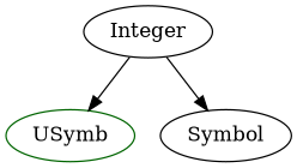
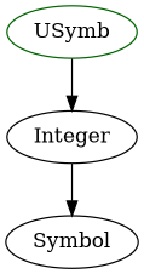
  digraph {
    n1 [color=darkgreen label=USymb shape=oval]
    Integer
    Symbol
-   Integer -> n1
+   n1 -> Integer
    Integer -> Symbol
  }
